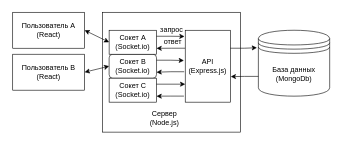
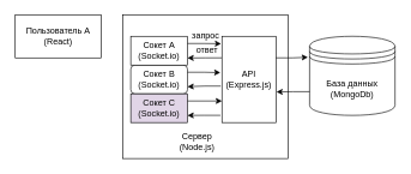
  <mxCell id="0" />
  <mxCell id="1" parent="0" />
  <mxCell id="2" value="Пользователь A (React)" style="rounded=0;whiteSpace=wrap;html=1;" vertex="1" parent="1"><mxGeometry x="20" y="20" width="120" height="60" as="geometry" /></mxCell>
- <mxCell id="3" value="Пользователь В (React)" style="rounded=0;whiteSpace=wrap;html=1;" vertex="1" parent="1"><mxGeometry x="20" y="90" width="120" height="60" as="geometry" /></mxCell>
  <mxCell id="4" value="" style="group" vertex="1" connectable="0" parent="1"><mxGeometry x="170" y="20" width="241" height="200" as="geometry" /></mxCell>
  <mxCell id="5" value="" style="rounded=0;whiteSpace=wrap;html=1;" vertex="1" parent="4"><mxGeometry width="230" height="200" as="geometry" /></mxCell>
  <mxCell id="6" value="Cервер (Node.js)" style="text;html=1;strokeColor=none;fillColor=none;align=center;verticalAlign=middle;whiteSpace=wrap;rounded=0;" vertex="1" parent="4"><mxGeometry x="69.281" y="153.846" width="68.633" height="46.154" as="geometry" /></mxCell>
  <mxCell id="7" value="" style="group" vertex="1" connectable="0" parent="4"><mxGeometry x="10.9" y="30" width="79.1" height="120" as="geometry" /></mxCell>
  <mxCell id="8" value="Сокет B (Socket.io)" style="whiteSpace=wrap;html=1;rounded=1;" vertex="1" parent="7"><mxGeometry y="40.0" width="79.1" height="40.0" as="geometry" /></mxCell>
  <mxCell id="9" value="Сокет А (Socket.io)" style="rounded=0;whiteSpace=wrap;html=1;" vertex="1" parent="7"><mxGeometry width="79.1" height="40.0" as="geometry" /></mxCell>
- <mxCell id="10" value="Сокет C (Socket.io)" style="rounded=0;whiteSpace=wrap;html=1;" vertex="1" parent="7"><mxGeometry y="80.0" width="79.1" height="40.0" as="geometry" /></mxCell>
+ <mxCell id="10" value="Сокет C (Socket.io)" style="rounded=0;whiteSpace=wrap;html=1;fillColor=#e1d5e7;" vertex="1" parent="7"><mxGeometry y="80.0" width="79.1" height="40.0" as="geometry" /></mxCell>
  <mxCell id="11" style="edgeStyle=orthogonalEdgeStyle;rounded=0;orthogonalLoop=1;jettySize=auto;html=1;exitX=0;exitY=0.25;exitDx=0;exitDy=0;" edge="1" parent="4" source="12"><mxGeometry relative="1" as="geometry"><mxPoint x="90" y="60.143" as="targetPoint" /></mxGeometry></mxCell>
  <mxCell id="12" value="API&lt;br&gt;(Express.js)" style="rounded=0;whiteSpace=wrap;html=1;" vertex="1" parent="4"><mxGeometry x="137.915" y="30" width="75.244" height="120" as="geometry" /></mxCell>
  <mxCell id="13" style="edgeStyle=orthogonalEdgeStyle;rounded=0;orthogonalLoop=1;jettySize=auto;html=1;exitX=1;exitY=0.25;exitDx=0;exitDy=0;entryX=-0.016;entryY=0.086;entryDx=0;entryDy=0;entryPerimeter=0;" edge="1" parent="4" source="9" target="12"><mxGeometry relative="1" as="geometry" /></mxCell>
  <mxCell id="14" style="edgeStyle=orthogonalEdgeStyle;rounded=0;orthogonalLoop=1;jettySize=auto;html=1;exitX=1;exitY=0.25;exitDx=0;exitDy=0;entryX=-0.029;entryY=0.421;entryDx=0;entryDy=0;entryPerimeter=0;" edge="1" parent="4" source="8" target="12"><mxGeometry relative="1" as="geometry" /></mxCell>
  <mxCell id="15" style="edgeStyle=orthogonalEdgeStyle;rounded=0;orthogonalLoop=1;jettySize=auto;html=1;exitX=-0.023;exitY=0.577;exitDx=0;exitDy=0;exitPerimeter=0;entryX=1;entryY=0.75;entryDx=0;entryDy=0;" edge="1" parent="4" source="12" target="8"><mxGeometry relative="1" as="geometry"><mxPoint x="100" y="70.143" as="targetPoint" /><mxPoint x="130" y="70" as="sourcePoint" /></mxGeometry></mxCell>
  <mxCell id="16" style="edgeStyle=orthogonalEdgeStyle;rounded=0;orthogonalLoop=1;jettySize=auto;html=1;exitX=-0.029;exitY=0.916;exitDx=0;exitDy=0;entryX=1;entryY=0.75;entryDx=0;entryDy=0;exitPerimeter=0;" edge="1" parent="4" source="12" target="10"><mxGeometry relative="1" as="geometry"><mxPoint x="110" y="80.143" as="targetPoint" /><mxPoint x="140" y="80" as="sourcePoint" /></mxGeometry></mxCell>
  <mxCell id="17" style="edgeStyle=orthogonalEdgeStyle;rounded=0;orthogonalLoop=1;jettySize=auto;html=1;exitX=1;exitY=0.25;exitDx=0;exitDy=0;entryX=0;entryY=0.75;entryDx=0;entryDy=0;" edge="1" parent="4" source="10" target="12"><mxGeometry relative="1" as="geometry"><mxPoint x="100" y="50" as="sourcePoint" /><mxPoint x="129" y="50" as="targetPoint" /></mxGeometry></mxCell>
  <mxCell id="18" value="запрос" style="text;html=1;strokeColor=none;fillColor=none;align=center;verticalAlign=middle;whiteSpace=wrap;rounded=0;" vertex="1" parent="4"><mxGeometry x="87.5" y="20" width="55" height="20" as="geometry" /></mxCell>
  <mxCell id="19" value="ответ" style="text;html=1;strokeColor=none;fillColor=none;align=center;verticalAlign=middle;whiteSpace=wrap;rounded=0;" vertex="1" parent="4"><mxGeometry x="90" y="40" width="55" height="20" as="geometry" /></mxCell>
  <mxCell id="20" value="&lt;font style=&quot;font-size: 12px;&quot;&gt;База данных (MongoDb)&lt;/font&gt;" style="shape=datastore;whiteSpace=wrap;html=1;" vertex="1" parent="1"><mxGeometry x="430" y="50" width="119" height="110" as="geometry" /></mxCell>
- <mxCell id="21" value="" style="endArrow=classic;html=1;rounded=0;exitX=1;exitY=0.5;exitDx=0;exitDy=0;entryX=0;entryY=0.5;entryDx=0;entryDy=0;startArrow=classic;startFill=1;" edge="1" parent="1" source="2" target="9"><mxGeometry width="50" height="50" relative="1" as="geometry"><mxPoint x="210" y="190" as="sourcePoint" /><mxPoint x="260" y="140" as="targetPoint" /></mxGeometry></mxCell>
- <mxCell id="22" value="" style="endArrow=classic;html=1;rounded=0;exitX=1;exitY=0.5;exitDx=0;exitDy=0;entryX=0;entryY=0.5;entryDx=0;entryDy=0;startArrow=classic;startFill=1;" edge="1" parent="1" source="3" target="8"><mxGeometry width="50" height="50" relative="1" as="geometry"><mxPoint x="150" y="60" as="sourcePoint" /><mxPoint x="191" y="80" as="targetPoint" /></mxGeometry></mxCell>
  <mxCell id="23" style="edgeStyle=orthogonalEdgeStyle;rounded=0;orthogonalLoop=1;jettySize=auto;html=1;exitX=1;exitY=0.25;exitDx=0;exitDy=0;entryX=-0.02;entryY=0.265;entryDx=0;entryDy=0;entryPerimeter=0;" edge="1" parent="1" source="12" target="20"><mxGeometry relative="1" as="geometry" /></mxCell>
  <mxCell id="24" style="edgeStyle=orthogonalEdgeStyle;rounded=0;orthogonalLoop=1;jettySize=auto;html=1;exitX=0;exitY=0.7;exitDx=0;exitDy=0;entryX=1.01;entryY=0.645;entryDx=0;entryDy=0;entryPerimeter=0;" edge="1" parent="1" source="20" target="12"><mxGeometry relative="1" as="geometry" /></mxCell>
